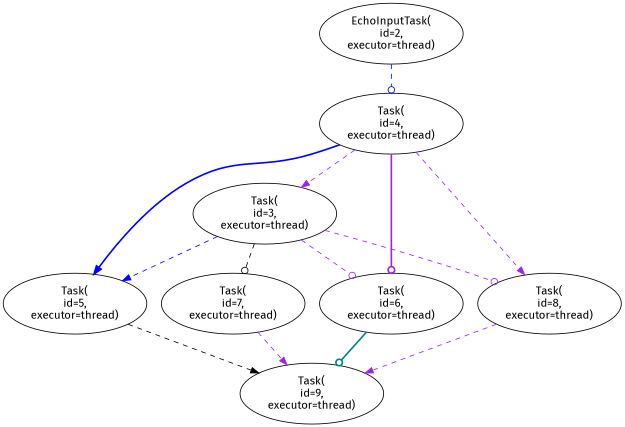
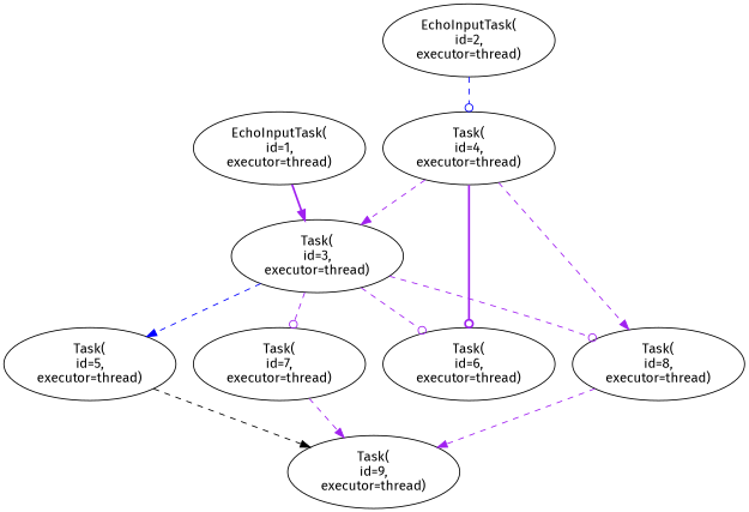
  digraph {
    fontname="Fira Sans"
    node [fontname="Fira Sans"]
    edge [arrowhead=normal color=purple fontname="Fira Sans" style=dashed]
+   "EchoInputTask(\nid=1,\nexecutor=thread)"
    "Task(\nid=3,\nexecutor=thread)"
    "Task(\nid=5,\nexecutor=thread)"
    "Task(\nid=6,\nexecutor=thread)"
    "Task(\nid=7,\nexecutor=thread)"
    "Task(\nid=8,\nexecutor=thread)"
    "Task(\nid=9,\nexecutor=thread)"
    "EchoInputTask(\nid=2,\nexecutor=thread)"
    "Task(\nid=4,\nexecutor=thread)"
+   "EchoInputTask(\nid=1,\nexecutor=thread)" -> "Task(\nid=3,\nexecutor=thread)" [style=bold]
    "Task(\nid=3,\nexecutor=thread)" -> "Task(\nid=5,\nexecutor=thread)" [color=blue]
    "Task(\nid=3,\nexecutor=thread)" -> "Task(\nid=6,\nexecutor=thread)" [arrowhead=odot]
-   "Task(\nid=3,\nexecutor=thread)" -> "Task(\nid=7,\nexecutor=thread)" [arrowhead=odot color=black]
+   "Task(\nid=3,\nexecutor=thread)" -> "Task(\nid=7,\nexecutor=thread)" [arrowhead=odot]
    "Task(\nid=3,\nexecutor=thread)" -> "Task(\nid=8,\nexecutor=thread)" [arrowhead=odot]
    "Task(\nid=5,\nexecutor=thread)" -> "Task(\nid=9,\nexecutor=thread)" [color=black]
-   "Task(\nid=6,\nexecutor=thread)" -> "Task(\nid=9,\nexecutor=thread)" [arrowhead=odot color=teal style=bold]
    "Task(\nid=7,\nexecutor=thread)" -> "Task(\nid=9,\nexecutor=thread)"
    "Task(\nid=8,\nexecutor=thread)" -> "Task(\nid=9,\nexecutor=thread)"
    "EchoInputTask(\nid=2,\nexecutor=thread)" -> "Task(\nid=4,\nexecutor=thread)" [arrowhead=odot color=blue]
    "Task(\nid=4,\nexecutor=thread)" -> "Task(\nid=3,\nexecutor=thread)"
-   "Task(\nid=4,\nexecutor=thread)" -> "Task(\nid=5,\nexecutor=thread)" [color=blue style=bold]
    "Task(\nid=4,\nexecutor=thread)" -> "Task(\nid=6,\nexecutor=thread)" [arrowhead=odot style=bold]
    "Task(\nid=4,\nexecutor=thread)" -> "Task(\nid=8,\nexecutor=thread)"
  }
